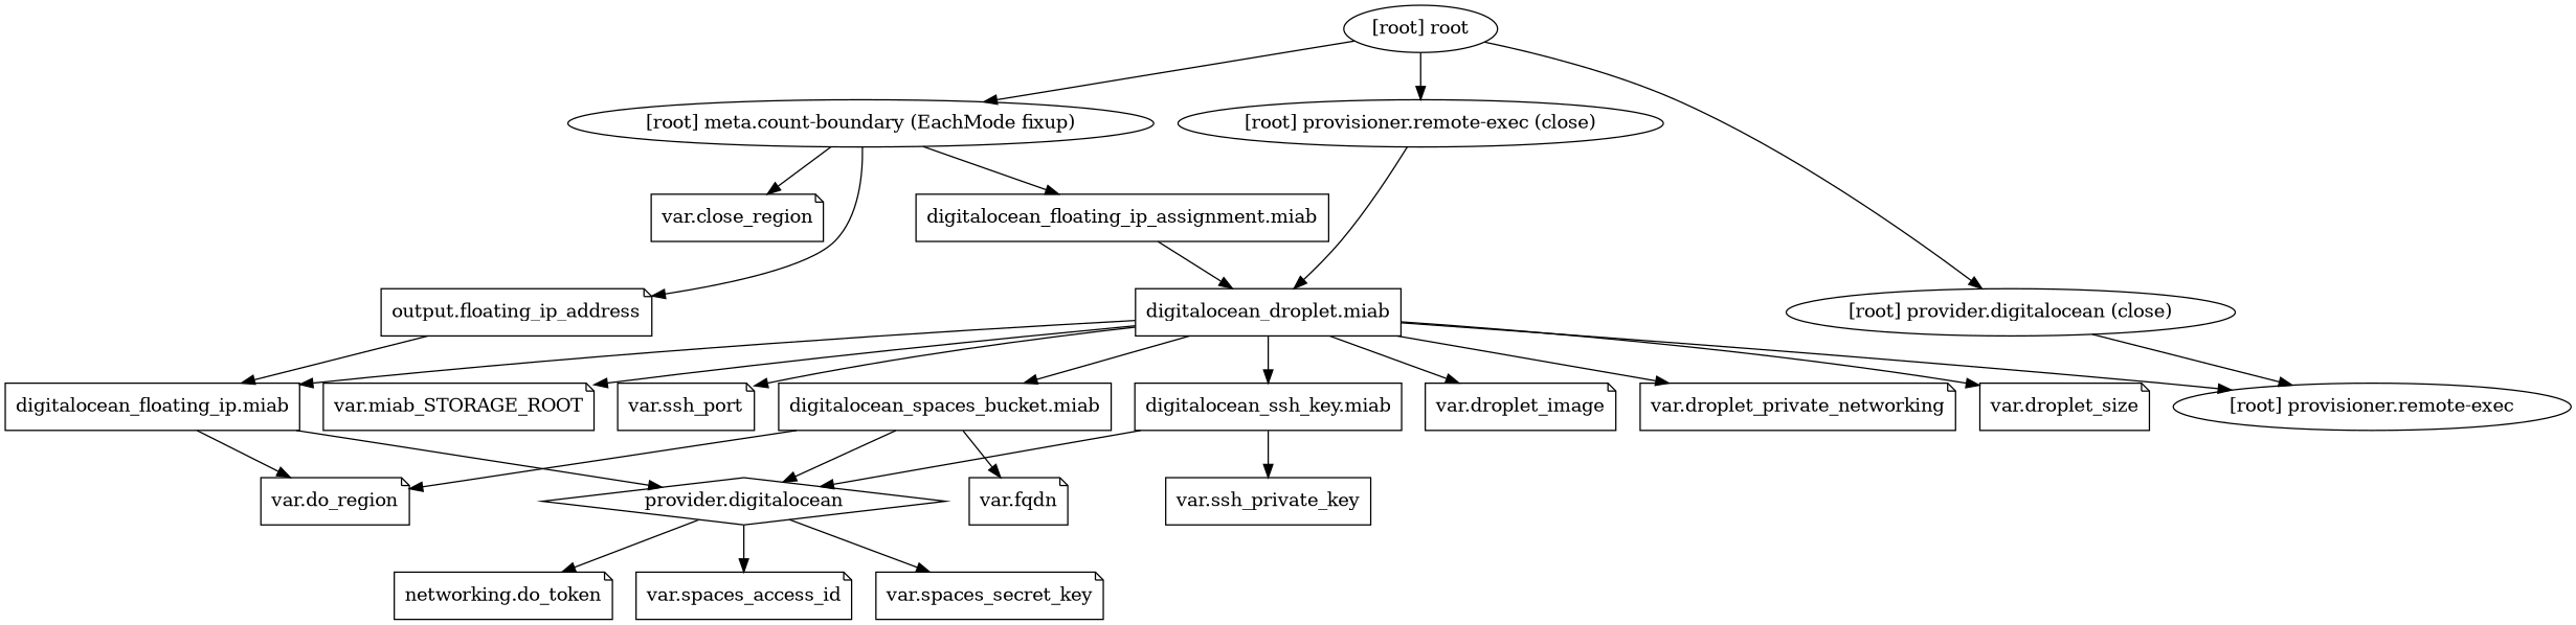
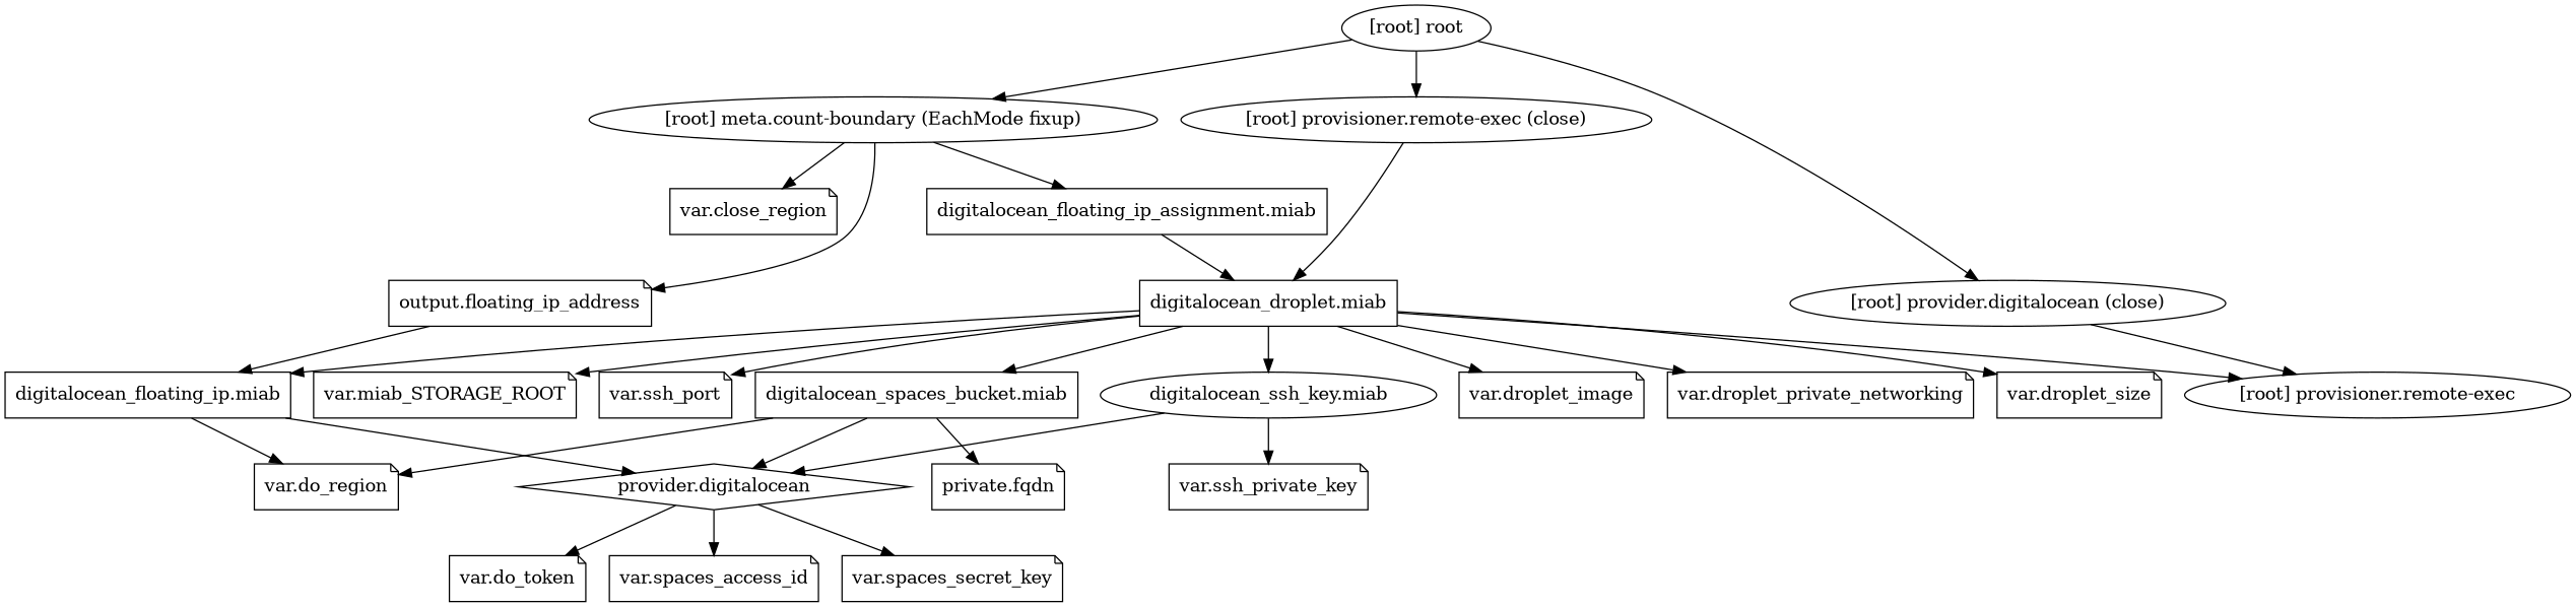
  digraph {
    compound=true
    newrank=true
    node [shape=note]
    n1 [label="digitalocean_droplet.miab" shape=box]
    n2 [label="digitalocean_floating_ip.miab" shape=box]
    n3 [label="digitalocean_spaces_bucket.miab" shape=box]
-   n4 [label="digitalocean_ssh_key.miab" shape=box]
+   n4 [label="digitalocean_ssh_key.miab" shape=ellipse]
    n5 [label="var.droplet_image"]
    n6 [label="var.droplet_private_networking"]
    n7 [label="var.droplet_size"]
    n8 [label="var.miab_STORAGE_ROOT"]
    n9 [label="var.ssh_port"]
    "[root] provisioner.remote-exec" [shape=""]
    n11 [label="provider.digitalocean" shape=diamond]
    n12 [label="var.do_region"]
    n13 [label="digitalocean_floating_ip_assignment.miab" shape=box]
-   n14 [label="var.fqdn"]
-   n15 [label="var.ssh_private_key" shape=box]
+   n14 [label="private.fqdn"]
+   n15 [label="var.ssh_private_key"]
    n16 [label="output.floating_ip_address"]
-   n17 [label="networking.do_token"]
+   n17 [label="var.do_token"]
    n18 [label="var.spaces_access_id"]
    n19 [label="var.spaces_secret_key"]
    n20 [label="var.close_region"]
    "[root] meta.count-boundary (EachMode fixup)" [shape=""]
    "[root] provider.digitalocean (close)" [shape=""]
    "[root] provisioner.remote-exec (close)" [shape=""]
    "[root] root" [shape=""]
    subgraph sub_1 {
      n1
      n2
      n3
      n4
      n5
      n6
      n7
      n8
      n9
      "[root] provisioner.remote-exec"
      n11
      n12
      n13
      n14
      n15
      n16
      n17
      n18
      n19
      n20
      "[root] meta.count-boundary (EachMode fixup)"
      "[root] provider.digitalocean (close)"
      "[root] provisioner.remote-exec (close)"
      "[root] root"
    }
    n1 -> n2
    n1 -> n3
    n1 -> n4
    n1 -> n5
    n1 -> n6
    n1 -> n7
    n1 -> n8
    n1 -> n9
    n1 -> "[root] provisioner.remote-exec"
    n2 -> n11
    n2 -> n12
    n3 -> n11
    n3 -> n12
    n3 -> n14
    n4 -> n11
    n4 -> n15
    n11 -> n17
    n11 -> n18
    n11 -> n19
    n13 -> n1
    n16 -> n2
    "[root] meta.count-boundary (EachMode fixup)" -> n13
    "[root] meta.count-boundary (EachMode fixup)" -> n16
    "[root] meta.count-boundary (EachMode fixup)" -> n20
    "[root] provider.digitalocean (close)" -> "[root] provisioner.remote-exec"
    "[root] provisioner.remote-exec (close)" -> n1
    "[root] root" -> "[root] meta.count-boundary (EachMode fixup)"
    "[root] root" -> "[root] provider.digitalocean (close)"
    "[root] root" -> "[root] provisioner.remote-exec (close)"
  }
